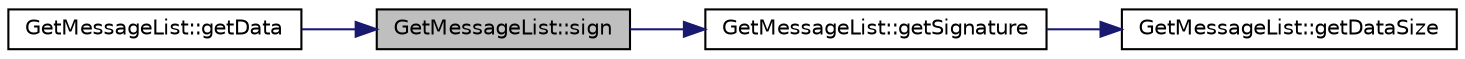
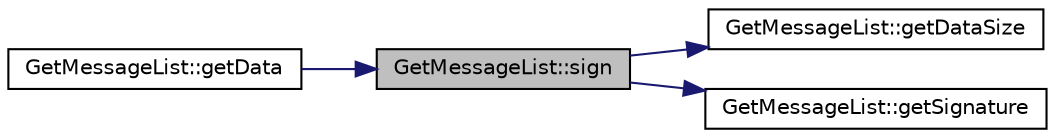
  digraph {
    rankdir=LR
    node [color=black fillcolor=white fontname=Helvetica fontsize=10 shape=record style=filled]
    edge [color=midnightblue fontname=Helvetica fontsize=10 labelfontname=Helvetica labelfontsize=10 style=solid]
    n1 [fillcolor=grey75 fontcolor=black height=0.2 label="GetMessageList::sign" width=0.4]
    n2 [height=0.2 label="GetMessageList::getDataSize" width=0.4]
    n3 [height=0.2 label="GetMessageList::getSignature" width=0.4]
    n4 [height=0.2 label="GetMessageList::getData" width=0.4]
-   n3 -> n2
+   n1 -> n2
    n1 -> n3
    n4 -> n1
  }
